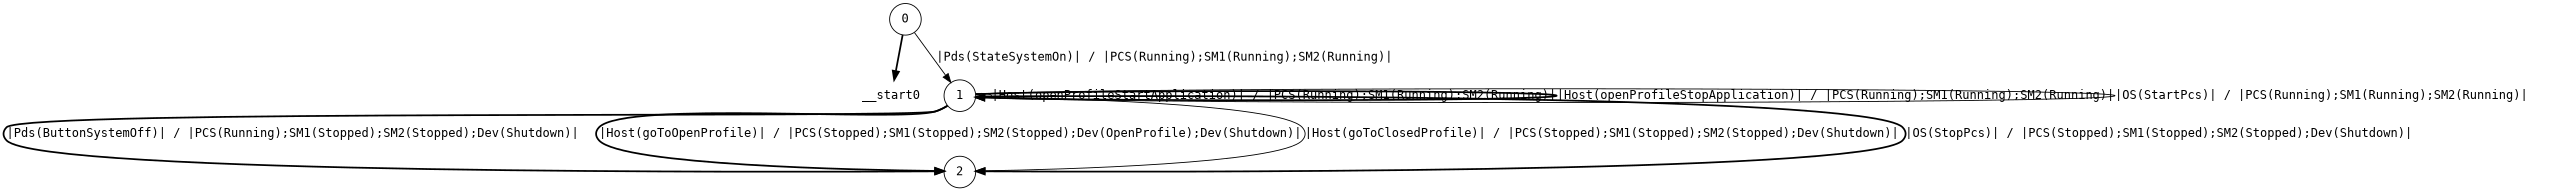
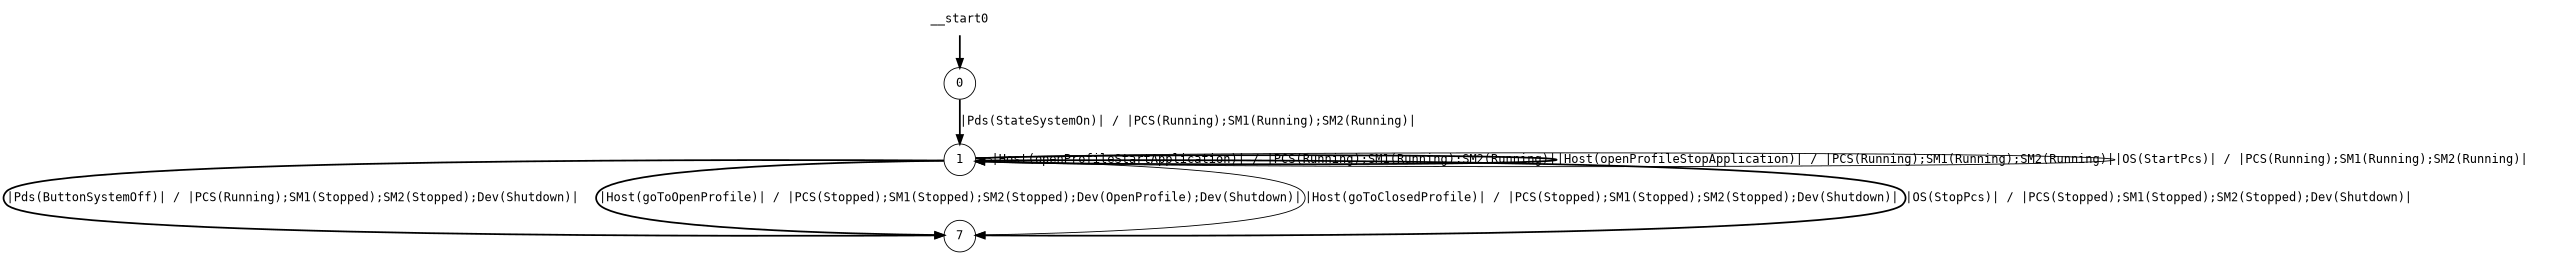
  digraph {
    fontname="DejaVu Sans Mono"
    node [fontname="DejaVu Sans Mono" shape=circle]
    edge [fontname="DejaVu Sans Mono" style=bold]
    __start0 [shape=none]
    n2 [label=0]
    n3 [label=1]
-   n4 [label=2]
-   n2 -> __start0
-   n2 -> n3 [label="|Pds(StateSystemOn)| / |PCS(Running);SM1(Running);SM2(Running)|" style=solid]
+   n4 [label=7]
+   __start0 -> n2
+   n2 -> n3 [label="|Pds(StateSystemOn)| / |PCS(Running);SM1(Running);SM2(Running)|"]
    n3 -> n3 [label="|Host(openProfileStartApplication)| / |PCS(Running);SM1(Running);SM2(Running)|" style=solid]
    n3 -> n3 [label="|Host(openProfileStopApplication)| / |PCS(Running);SM1(Running);SM2(Running)|"]
    n3 -> n3 [label="|OS(StartPcs)| / |PCS(Running);SM1(Running);SM2(Running)|" style=solid]
    n3 -> n4 [label="|Pds(ButtonSystemOff)| / |PCS(Running);SM1(Stopped);SM2(Stopped);Dev(Shutdown)|"]
    n3 -> n4 [label="|Host(goToOpenProfile)| / |PCS(Stopped);SM1(Stopped);SM2(Stopped);Dev(OpenProfile);Dev(Shutdown)|"]
    n3 -> n4 [label="|Host(goToClosedProfile)| / |PCS(Stopped);SM1(Stopped);SM2(Stopped);Dev(Shutdown)|" style=solid]
    n3 -> n4 [label="|OS(StopPcs)| / |PCS(Stopped);SM1(Stopped);SM2(Stopped);Dev(Shutdown)|"]
  }
